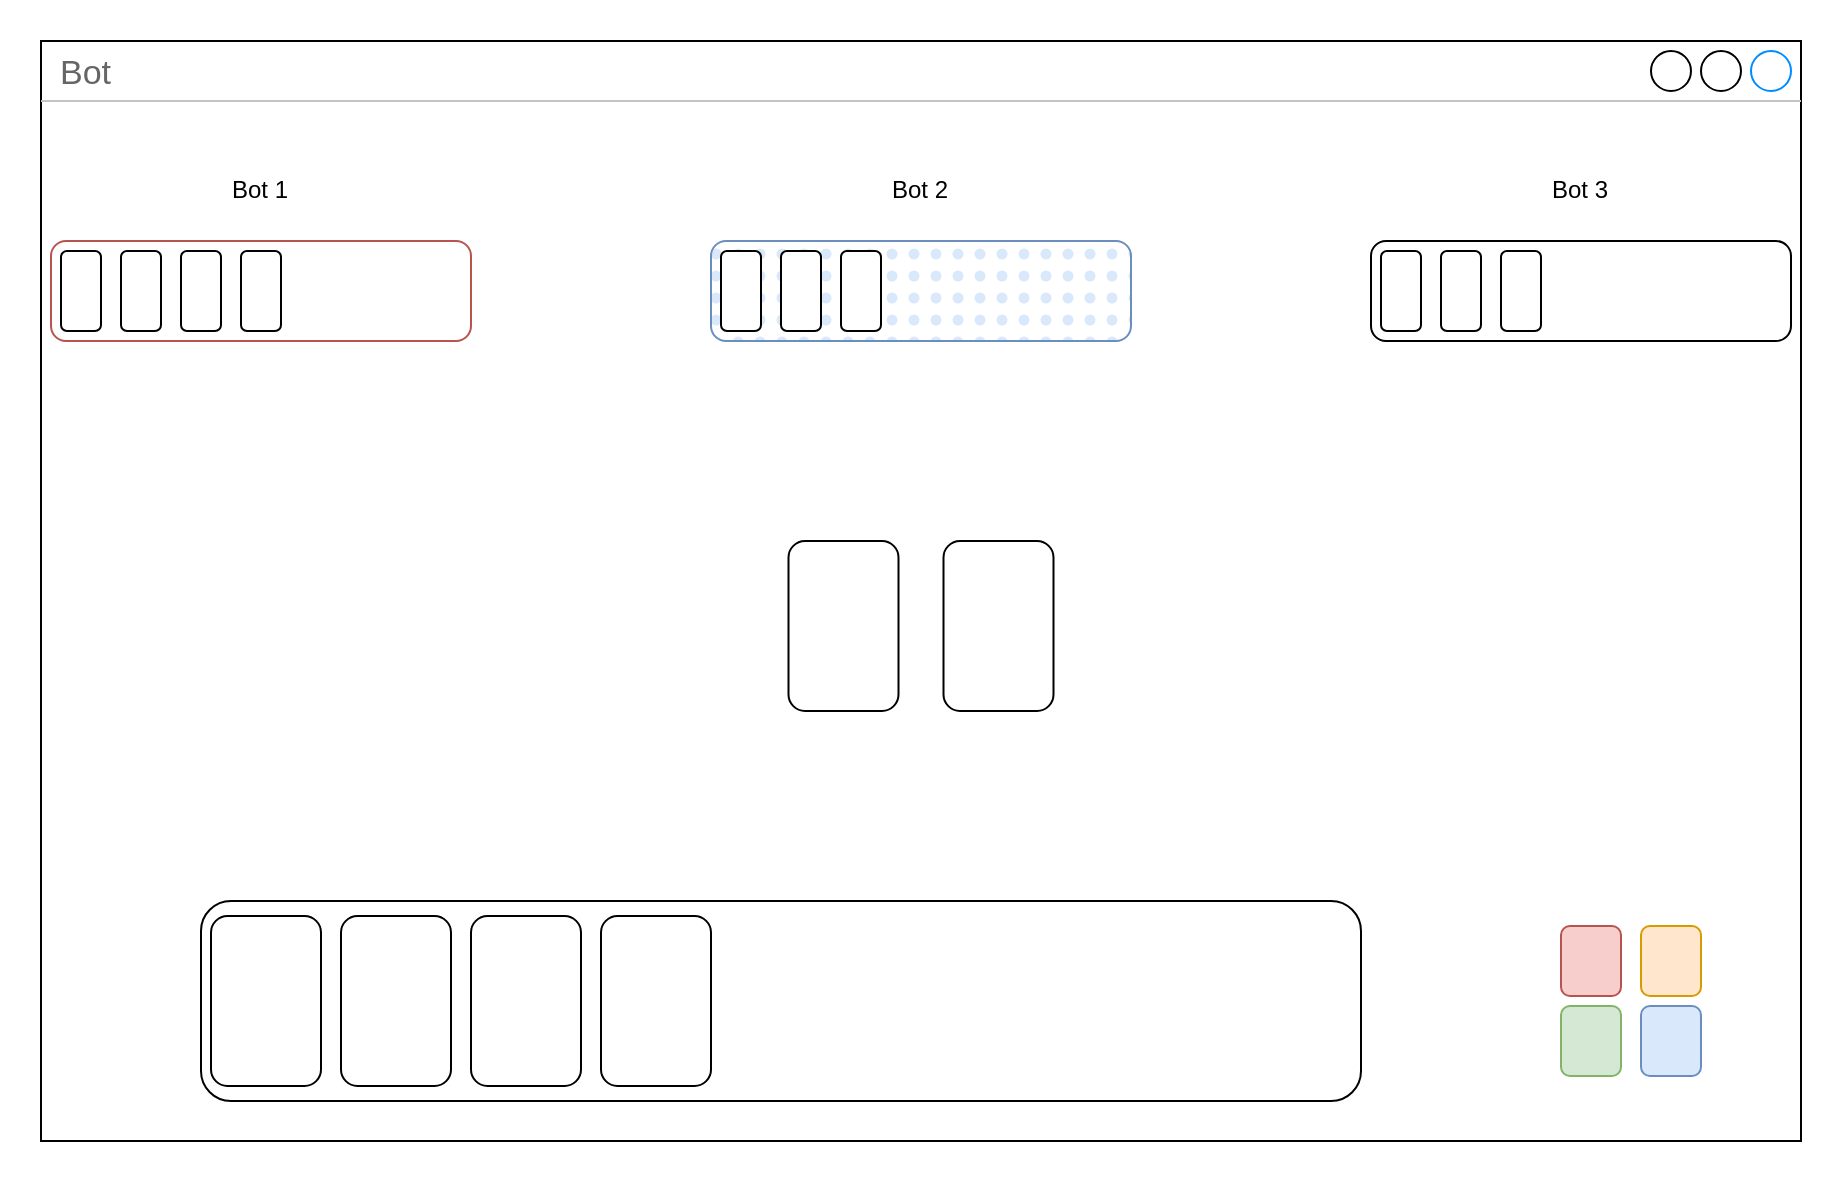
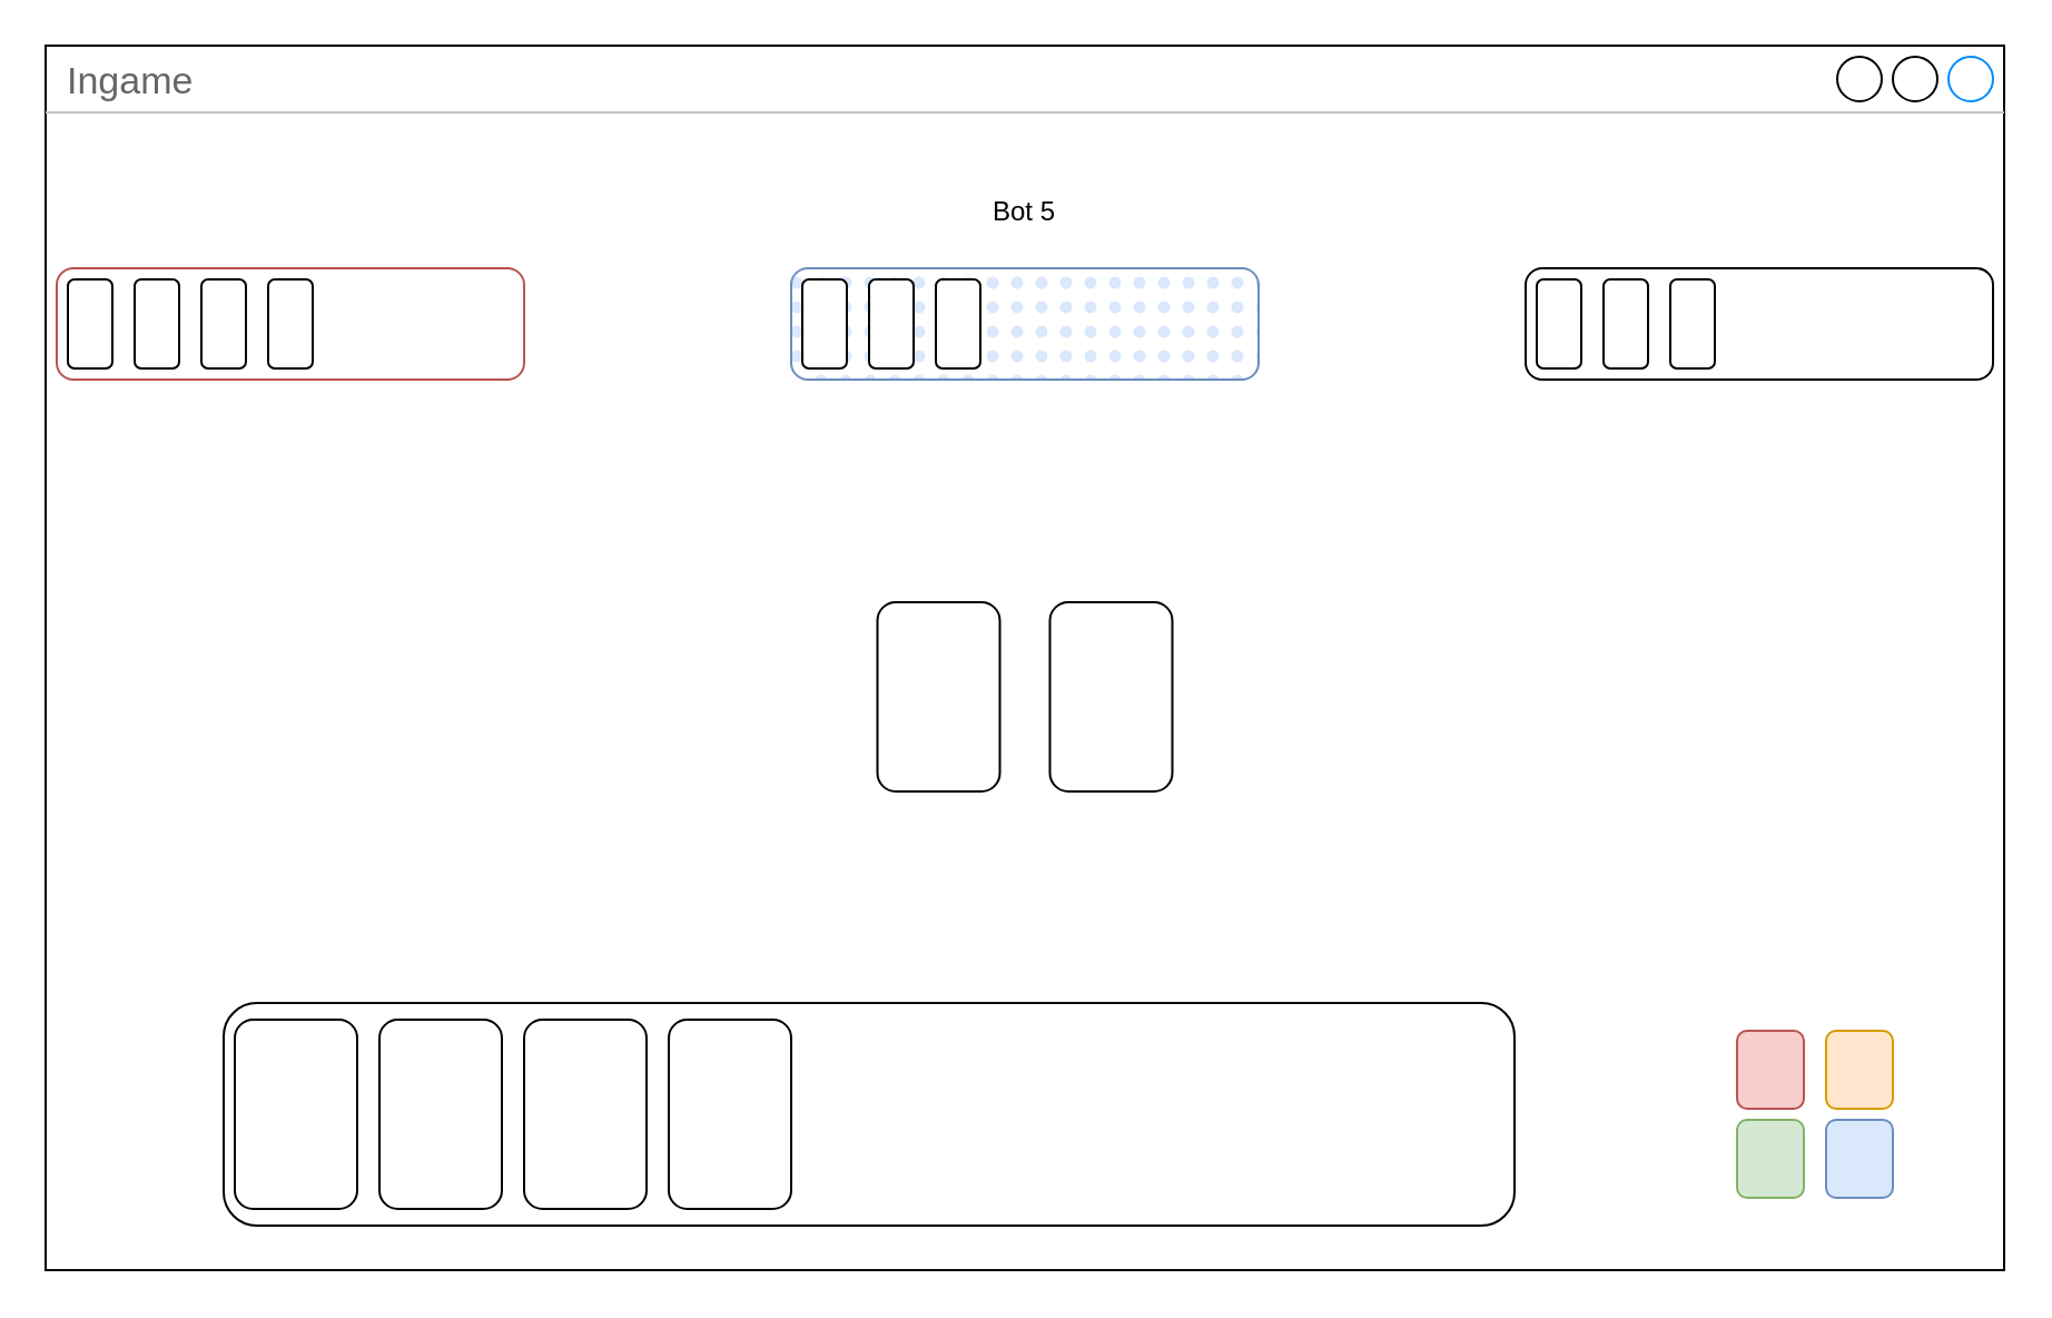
  <mxCell id="0" />
  <mxCell id="1" parent="0" />
- <mxCell id="2" value="Bot" style="strokeWidth=1;shadow=0;dashed=0;align=center;html=1;shape=mxgraph.mockup.containers.window;align=left;verticalAlign=top;spacingLeft=8;strokeColor2=#008cff;strokeColor3=#c4c4c4;fontColor=#666666;mainText=;fontSize=17;labelBackgroundColor=none;" vertex="1" parent="1"><mxGeometry x="20" y="20" width="880" height="550" as="geometry" /></mxCell>
- <mxCell id="3" value="Bot 1" style="text;html=1;strokeColor=none;fillColor=none;align=center;verticalAlign=middle;whiteSpace=wrap;rounded=0;" vertex="1" parent="1"><mxGeometry x="100" y="80" width="60" height="30" as="geometry" /></mxCell>
- <mxCell id="4" value="Bot 2" style="text;html=1;strokeColor=none;fillColor=none;align=center;verticalAlign=middle;whiteSpace=wrap;rounded=0;" vertex="1" parent="1"><mxGeometry x="430" y="80" width="60" height="30" as="geometry" /></mxCell>
- <mxCell id="5" value="Bot 3" style="text;html=1;strokeColor=none;fillColor=none;align=center;verticalAlign=middle;whiteSpace=wrap;rounded=0;" vertex="1" parent="1"><mxGeometry x="760" y="80" width="60" height="30" as="geometry" /></mxCell>
+ <mxCell id="2" value="Ingame" style="strokeWidth=1;shadow=0;dashed=0;align=center;html=1;shape=mxgraph.mockup.containers.window;align=left;verticalAlign=top;spacingLeft=8;strokeColor2=#008cff;strokeColor3=#c4c4c4;fontColor=#666666;mainText=;fontSize=17;labelBackgroundColor=none;" vertex="1" parent="1"><mxGeometry x="20" y="20" width="880" height="550" as="geometry" /></mxCell>
+ <mxCell id="4" value="Bot 5" style="text;html=1;strokeColor=none;fillColor=none;align=center;verticalAlign=middle;whiteSpace=wrap;rounded=0;" vertex="1" parent="1"><mxGeometry x="430" y="80" width="60" height="30" as="geometry" /></mxCell>
  <mxCell id="6" value="" style="rounded=1;whiteSpace=wrap;html=1;fillColor=default;strokeColor=#b85450;fillStyle=dots;" vertex="1" parent="1"><mxGeometry x="25" y="120" width="210" height="50" as="geometry" /></mxCell>
  <mxCell id="7" value="" style="rounded=1;whiteSpace=wrap;html=1;fillColor=#dae8fc;strokeColor=#6c8ebf;fillStyle=dots;" vertex="1" parent="1"><mxGeometry x="355" y="120" width="210" height="50" as="geometry" /></mxCell>
  <mxCell id="8" value="" style="rounded=1;whiteSpace=wrap;html=1;" vertex="1" parent="1"><mxGeometry x="685" y="120" width="210" height="50" as="geometry" /></mxCell>
  <mxCell id="9" value="" style="rounded=1;whiteSpace=wrap;html=1;" vertex="1" parent="1"><mxGeometry x="30" y="125" width="20" height="40" as="geometry" /></mxCell>
  <mxCell id="10" value="" style="rounded=1;whiteSpace=wrap;html=1;" vertex="1" parent="1"><mxGeometry x="60" y="125" width="20" height="40" as="geometry" /></mxCell>
  <mxCell id="11" value="" style="rounded=1;whiteSpace=wrap;html=1;" vertex="1" parent="1"><mxGeometry x="90" y="125" width="20" height="40" as="geometry" /></mxCell>
  <mxCell id="12" value="" style="rounded=1;whiteSpace=wrap;html=1;" vertex="1" parent="1"><mxGeometry x="120" y="125" width="20" height="40" as="geometry" /></mxCell>
  <mxCell id="13" value="" style="rounded=1;whiteSpace=wrap;html=1;" vertex="1" parent="1"><mxGeometry x="360" y="125" width="20" height="40" as="geometry" /></mxCell>
  <mxCell id="14" value="" style="rounded=1;whiteSpace=wrap;html=1;" vertex="1" parent="1"><mxGeometry x="390" y="125" width="20" height="40" as="geometry" /></mxCell>
  <mxCell id="15" value="" style="rounded=1;whiteSpace=wrap;html=1;" vertex="1" parent="1"><mxGeometry x="420" y="125" width="20" height="40" as="geometry" /></mxCell>
  <mxCell id="16" value="" style="rounded=1;whiteSpace=wrap;html=1;" vertex="1" parent="1"><mxGeometry x="690" y="125" width="20" height="40" as="geometry" /></mxCell>
  <mxCell id="17" value="" style="rounded=1;whiteSpace=wrap;html=1;" vertex="1" parent="1"><mxGeometry x="720" y="125" width="20" height="40" as="geometry" /></mxCell>
  <mxCell id="18" value="" style="rounded=1;whiteSpace=wrap;html=1;" vertex="1" parent="1"><mxGeometry x="750" y="125" width="20" height="40" as="geometry" /></mxCell>
  <mxCell id="19" value="" style="rounded=1;whiteSpace=wrap;html=1;" vertex="1" parent="1"><mxGeometry x="100" y="450" width="580" height="100" as="geometry" /></mxCell>
  <mxCell id="20" value="" style="rounded=1;whiteSpace=wrap;html=1;" vertex="1" parent="1"><mxGeometry x="105" y="457.5" width="55" height="85" as="geometry" /></mxCell>
  <mxCell id="21" value="" style="rounded=1;whiteSpace=wrap;html=1;" vertex="1" parent="1"><mxGeometry x="170" y="457.5" width="55" height="85" as="geometry" /></mxCell>
  <mxCell id="22" value="" style="rounded=1;whiteSpace=wrap;html=1;" vertex="1" parent="1"><mxGeometry x="235" y="457.5" width="55" height="85" as="geometry" /></mxCell>
  <mxCell id="23" value="" style="rounded=1;whiteSpace=wrap;html=1;" vertex="1" parent="1"><mxGeometry x="300" y="457.5" width="55" height="85" as="geometry" /></mxCell>
  <mxCell id="24" value="" style="rounded=1;whiteSpace=wrap;html=1;" vertex="1" parent="1"><mxGeometry x="393.75" y="270" width="55" height="85" as="geometry" /></mxCell>
  <mxCell id="25" value="" style="rounded=1;whiteSpace=wrap;html=1;" vertex="1" parent="1"><mxGeometry x="471.25" y="270" width="55" height="85" as="geometry" /></mxCell>
  <mxCell id="26" value="" style="rounded=1;whiteSpace=wrap;html=1;fillColor=#f8cecc;strokeColor=#b85450;" vertex="1" parent="1"><mxGeometry x="780" y="462.5" width="30" height="35" as="geometry" /></mxCell>
  <mxCell id="27" value="" style="rounded=1;whiteSpace=wrap;html=1;fillColor=#ffe6cc;strokeColor=#d79b00;" vertex="1" parent="1"><mxGeometry x="820" y="462.5" width="30" height="35" as="geometry" /></mxCell>
  <mxCell id="28" value="" style="rounded=1;whiteSpace=wrap;html=1;fillColor=#dae8fc;strokeColor=#6c8ebf;" vertex="1" parent="1"><mxGeometry x="820" y="502.5" width="30" height="35" as="geometry" /></mxCell>
  <mxCell id="29" value="" style="rounded=1;whiteSpace=wrap;html=1;fillColor=#d5e8d4;strokeColor=#82b366;" vertex="1" parent="1"><mxGeometry x="780" y="502.5" width="30" height="35" as="geometry" /></mxCell>
